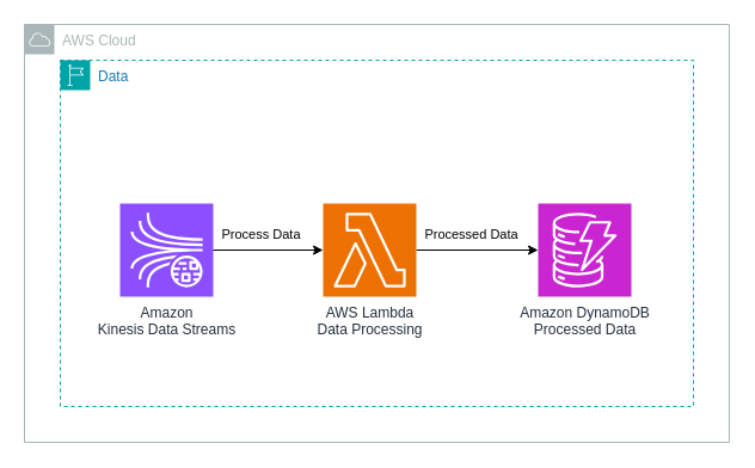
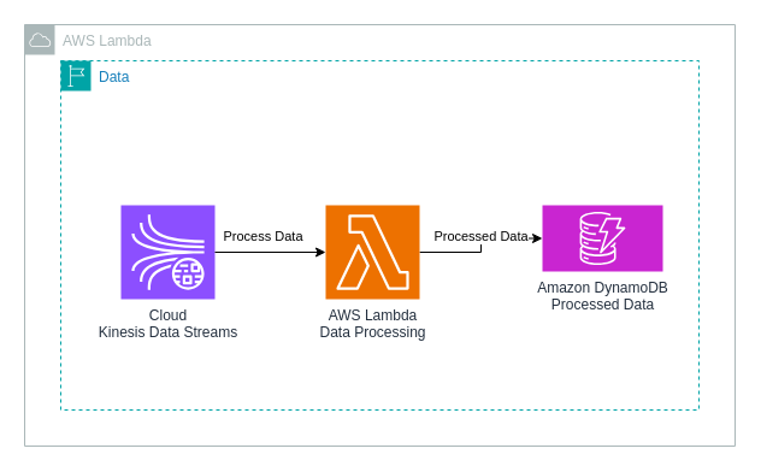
  <mxCell id="0" />
  <mxCell id="1" parent="0" />
- <mxCell id="2" value="AWS Cloud" style="sketch=0;outlineConnect=0;gradientColor=none;html=1;whiteSpace=wrap;fontSize=12;fontStyle=0;shape=mxgraph.aws4.group;grIcon=mxgraph.aws4.group_aws_cloud;strokeColor=#AAB7B8;fillColor=none;verticalAlign=top;align=left;spacingLeft=30;fontColor=#AAB7B8;dashed=0;" parent="1" vertex="1"><mxGeometry x="20" y="20" width="590" height="350" as="geometry" /></mxCell>
+ <mxCell id="2" value="AWS Lambda" style="sketch=0;outlineConnect=0;gradientColor=none;html=1;whiteSpace=wrap;fontSize=12;fontStyle=0;shape=mxgraph.aws4.group;grIcon=mxgraph.aws4.group_aws_cloud;strokeColor=#AAB7B8;fillColor=none;verticalAlign=top;align=left;spacingLeft=30;fontColor=#AAB7B8;dashed=0;" parent="1" vertex="1"><mxGeometry x="20" y="20" width="590" height="350" as="geometry" /></mxCell>
  <mxCell id="3" value="Data" style="points=[[0,0],[0.25,0],[0.5,0],[0.75,0],[1,0],[1,0.25],[1,0.5],[1,0.75],[1,1],[0.75,1],[0.5,1],[0.25,1],[0,1],[0,0.75],[0,0.5],[0,0.25]];outlineConnect=0;gradientColor=none;html=1;whiteSpace=wrap;fontSize=12;fontStyle=0;container=1;pointerEvents=0;collapsible=0;recursiveResize=0;shape=mxgraph.aws4.group;grIcon=mxgraph.aws4.group_region;strokeColor=#00A4A6;fillColor=none;verticalAlign=top;align=left;spacingLeft=30;fontColor=#147EBA;dashed=1;" parent="1" vertex="1"><mxGeometry x="50" y="50" width="530" height="290" as="geometry" /></mxCell>
- <mxCell id="4" value="Amazon &lt;br&gt;Kinesis Data Streams" style="sketch=0;points=[[0,0,0],[0.25,0,0],[0.5,0,0],[0.75,0,0],[1,0,0],[0,1,0],[0.25,1,0],[0.5,1,0],[0.75,1,0],[1,1,0],[0,0.25,0],[0,0.5,0],[0,0.75,0],[1,0.25,0],[1,0.5,0],[1,0.75,0]];outlineConnect=0;fontColor=#232F3E;fillColor=#8C4FFF;strokeColor=#ffffff;dashed=0;verticalLabelPosition=bottom;verticalAlign=top;align=center;html=1;fontSize=12;fontStyle=0;aspect=fixed;shape=mxgraph.aws4.resourceIcon;resIcon=mxgraph.aws4.kinesis_data_streams;" parent="3" vertex="1"><mxGeometry x="50" y="120" width="78" height="78" as="geometry" /></mxCell>
+ <mxCell id="4" value="Cloud &lt;br&gt;Kinesis Data Streams" style="sketch=0;points=[[0,0,0],[0.25,0,0],[0.5,0,0],[0.75,0,0],[1,0,0],[0,1,0],[0.25,1,0],[0.5,1,0],[0.75,1,0],[1,1,0],[0,0.25,0],[0,0.5,0],[0,0.75,0],[1,0.25,0],[1,0.5,0],[1,0.75,0]];outlineConnect=0;fontColor=#232F3E;fillColor=#8C4FFF;strokeColor=#ffffff;dashed=0;verticalLabelPosition=bottom;verticalAlign=top;align=center;html=1;fontSize=12;fontStyle=0;aspect=fixed;shape=mxgraph.aws4.resourceIcon;resIcon=mxgraph.aws4.kinesis_data_streams;" parent="3" vertex="1"><mxGeometry x="50" y="120" width="78" height="78" as="geometry" /></mxCell>
  <mxCell id="5" style="edgeStyle=orthogonalEdgeStyle;rounded=0;orthogonalLoop=1;jettySize=auto;html=1;" edge="1" parent="3" source="7" target="10"><mxGeometry relative="1" as="geometry" /></mxCell>
  <mxCell id="6" value="Processed Data" style="edgeLabel;html=1;align=center;verticalAlign=middle;resizable=0;points=[];" vertex="1" connectable="0" parent="5"><mxGeometry x="-0.118" y="1" relative="1" as="geometry"><mxPoint y="-13" as="offset" /></mxGeometry></mxCell>
  <mxCell id="7" value="AWS Lambda&lt;br&gt;Data Processing" style="sketch=0;points=[[0,0,0],[0.25,0,0],[0.5,0,0],[0.75,0,0],[1,0,0],[0,1,0],[0.25,1,0],[0.5,1,0],[0.75,1,0],[1,1,0],[0,0.25,0],[0,0.5,0],[0,0.75,0],[1,0.25,0],[1,0.5,0],[1,0.75,0]];outlineConnect=0;fontColor=#232F3E;fillColor=#ED7100;strokeColor=#ffffff;dashed=0;verticalLabelPosition=bottom;verticalAlign=top;align=center;html=1;fontSize=12;fontStyle=0;aspect=fixed;shape=mxgraph.aws4.resourceIcon;resIcon=mxgraph.aws4.lambda;" parent="3" vertex="1"><mxGeometry x="220" y="120" width="78" height="78" as="geometry" /></mxCell>
  <mxCell id="8" style="edgeStyle=orthogonalEdgeStyle;rounded=0;orthogonalLoop=1;jettySize=auto;html=1;entryX=0;entryY=0.5;entryDx=0;entryDy=0;entryPerimeter=0;" parent="3" source="4" target="7" edge="1"><mxGeometry relative="1" as="geometry" /></mxCell>
  <mxCell id="9" value="Process Data" style="edgeLabel;html=1;align=center;verticalAlign=middle;resizable=0;points=[];" parent="8" vertex="1" connectable="0"><mxGeometry x="0.093" y="-2" relative="1" as="geometry"><mxPoint x="-11" y="-16" as="offset" /></mxGeometry></mxCell>
- <mxCell id="10" value="Amazon DynamoDB&lt;br&gt;Processed Data&lt;br&gt;" style="sketch=0;points=[[0,0,0],[0.25,0,0],[0.5,0,0],[0.75,0,0],[1,0,0],[0,1,0],[0.25,1,0],[0.5,1,0],[0.75,1,0],[1,1,0],[0,0.25,0],[0,0.5,0],[0,0.75,0],[1,0.25,0],[1,0.5,0],[1,0.75,0]];outlineConnect=0;fontColor=#232F3E;fillColor=#C925D1;strokeColor=#ffffff;dashed=0;verticalLabelPosition=bottom;verticalAlign=top;align=center;html=1;fontSize=12;fontStyle=0;aspect=fixed;shape=mxgraph.aws4.resourceIcon;resIcon=mxgraph.aws4.dynamodb;" parent="3" vertex="1"><mxGeometry x="400" y="120" width="78" height="78" as="geometry" /></mxCell>
+ <mxCell id="10" value="Amazon DynamoDB&lt;br&gt;Processed Data&lt;br&gt;" style="sketch=0;points=[[0,0,0],[0.25,0,0],[0.5,0,0],[0.75,0,0],[1,0,0],[0,1,0],[0.25,1,0],[0.5,1,0],[0.75,1,0],[1,1,0],[0,0.25,0],[0,0.5,0],[0,0.75,0],[1,0.25,0],[1,0.5,0],[1,0.75,0]];outlineConnect=0;fontColor=#232F3E;fillColor=#C925D1;strokeColor=#ffffff;dashed=0;verticalLabelPosition=bottom;verticalAlign=top;align=center;html=1;fontSize=12;fontStyle=0;aspect=fixed;shape=mxgraph.aws4.resourceIcon;resIcon=mxgraph.aws4.dynamodb;" parent="3" vertex="1"><mxGeometry x="400" y="120" width="100" height="55" as="geometry" /></mxCell>
